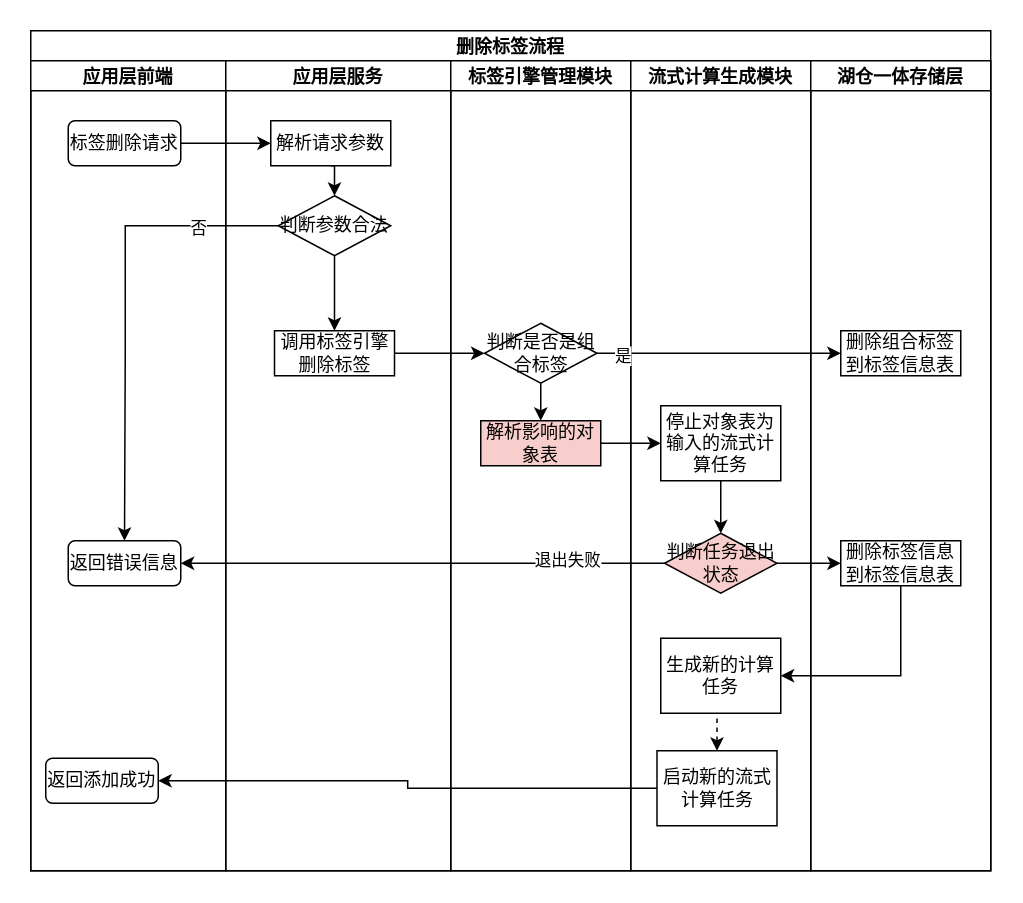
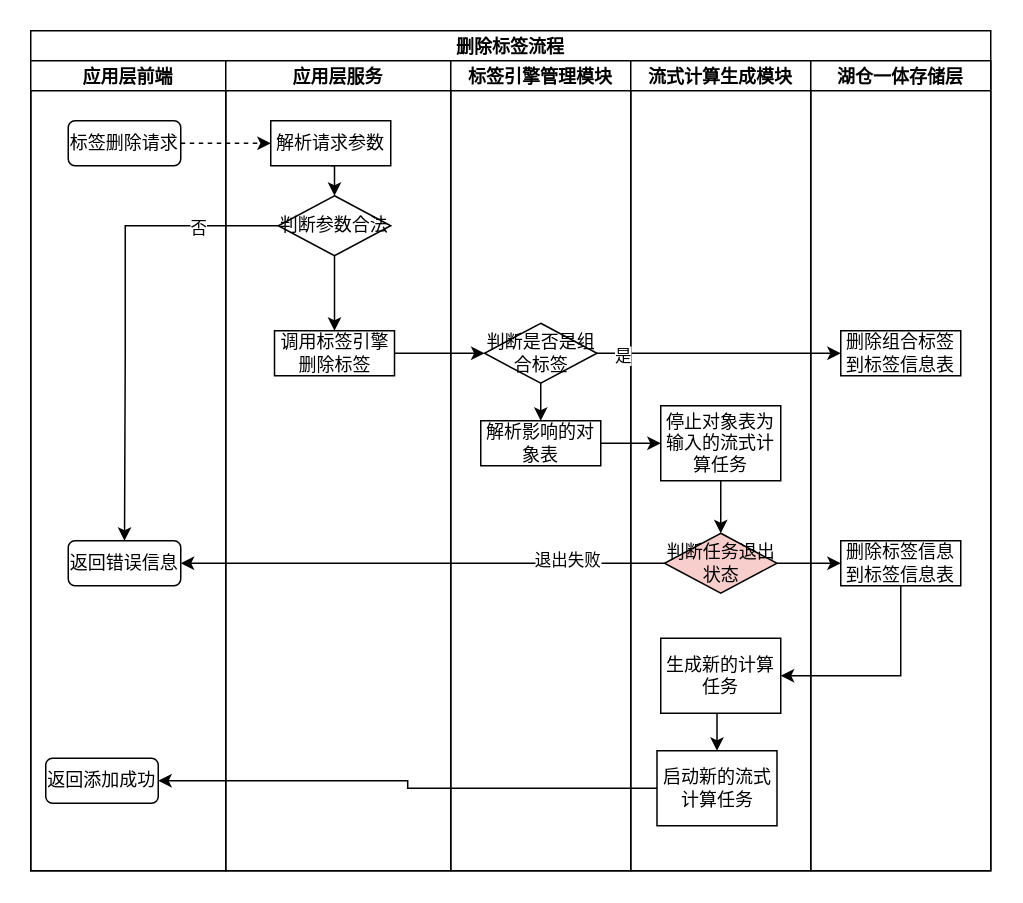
  <mxCell id="0" />
  <mxCell id="1" parent="0" />
  <mxCell id="2" value="删除标签流程" style="swimlane;childLayout=stackLayout;resizeParent=1;resizeParentMax=0;startSize=20;" vertex="1" parent="1"><mxGeometry x="20" y="20" width="640" height="560" as="geometry" /></mxCell>
  <mxCell id="3" value="应用层前端" style="swimlane;startSize=20;" vertex="1" parent="2"><mxGeometry y="20" width="130" height="540" as="geometry" /></mxCell>
  <mxCell id="4" value="标签删除请求" style="rounded=1;whiteSpace=wrap;html=1;" vertex="1" parent="3"><mxGeometry x="25" y="40" width="75" height="30" as="geometry" /></mxCell>
  <mxCell id="5" value="返回错误信息" style="rounded=1;whiteSpace=wrap;html=1;" vertex="1" parent="3"><mxGeometry x="25" y="320" width="75" height="30" as="geometry" /></mxCell>
  <mxCell id="6" value="返回添加成功" style="rounded=1;whiteSpace=wrap;html=1;" vertex="1" parent="3"><mxGeometry x="10" y="465" width="75" height="30" as="geometry" /></mxCell>
  <mxCell id="7" value="应用层服务" style="swimlane;startSize=20;" vertex="1" parent="2"><mxGeometry x="130" y="20" width="150" height="540" as="geometry" /></mxCell>
  <mxCell id="8" style="edgeStyle=orthogonalEdgeStyle;rounded=0;orthogonalLoop=1;jettySize=auto;html=1;exitX=0.5;exitY=1;exitDx=0;exitDy=0;entryX=0.5;entryY=0;entryDx=0;entryDy=0;" edge="1" parent="7" source="9" target="11"><mxGeometry relative="1" as="geometry" /></mxCell>
  <mxCell id="9" value="解析请求参数" style="rounded=0;whiteSpace=wrap;html=1;" vertex="1" parent="7"><mxGeometry x="30" y="40" width="80" height="30" as="geometry" /></mxCell>
  <mxCell id="10" style="edgeStyle=orthogonalEdgeStyle;rounded=0;orthogonalLoop=1;jettySize=auto;html=1;exitX=0.5;exitY=1;exitDx=0;exitDy=0;" edge="1" parent="7" source="11" target="12"><mxGeometry relative="1" as="geometry" /></mxCell>
  <mxCell id="11" value="判断参数合法" style="rhombus;whiteSpace=wrap;html=1;" vertex="1" parent="7"><mxGeometry x="35" y="90" width="75" height="40" as="geometry" /></mxCell>
  <mxCell id="12" value="调用标签引擎删除标签" style="rounded=0;whiteSpace=wrap;html=1;" vertex="1" parent="7"><mxGeometry x="32.5" y="180" width="80" height="30" as="geometry" /></mxCell>
  <mxCell id="13" value="标签引擎管理模块" style="swimlane;startSize=20;" vertex="1" parent="2"><mxGeometry x="280" y="20" width="120" height="540" as="geometry" /></mxCell>
  <mxCell id="14" style="edgeStyle=orthogonalEdgeStyle;rounded=0;orthogonalLoop=1;jettySize=auto;html=1;exitX=0.5;exitY=1;exitDx=0;exitDy=0;entryX=0.5;entryY=0;entryDx=0;entryDy=0;" edge="1" parent="13" source="15" target="16"><mxGeometry relative="1" as="geometry" /></mxCell>
  <mxCell id="15" value="判断是否是组合标签" style="rhombus;whiteSpace=wrap;html=1;" vertex="1" parent="13"><mxGeometry x="22.5" y="175" width="75" height="40" as="geometry" /></mxCell>
- <mxCell id="16" value="解析影响的对象表" style="rounded=0;whiteSpace=wrap;html=1;fillColor=#f8cecc;" vertex="1" parent="13"><mxGeometry x="20" y="240" width="80" height="30" as="geometry" /></mxCell>
+ <mxCell id="16" value="解析影响的对象表" style="rounded=0;whiteSpace=wrap;html=1;" vertex="1" parent="13"><mxGeometry x="20" y="240" width="80" height="30" as="geometry" /></mxCell>
  <mxCell id="17" value="流式计算生成模块" style="swimlane;startSize=20;" vertex="1" parent="2"><mxGeometry x="400" y="20" width="120" height="540" as="geometry" /></mxCell>
  <mxCell id="18" style="edgeStyle=orthogonalEdgeStyle;rounded=0;orthogonalLoop=1;jettySize=auto;html=1;exitX=0.5;exitY=1;exitDx=0;exitDy=0;entryX=0.5;entryY=0;entryDx=0;entryDy=0;" edge="1" parent="17" source="19" target="20"><mxGeometry relative="1" as="geometry" /></mxCell>
  <mxCell id="19" value="停止对象表为输入的流式计算任务" style="rounded=0;whiteSpace=wrap;html=1;" vertex="1" parent="17"><mxGeometry x="20" y="230" width="80" height="50" as="geometry" /></mxCell>
  <mxCell id="20" value="判断任务退出状态" style="rhombus;whiteSpace=wrap;html=1;fillColor=#f8cecc;" vertex="1" parent="17"><mxGeometry x="22.5" y="315" width="75" height="40" as="geometry" /></mxCell>
- <mxCell id="21" style="edgeStyle=orthogonalEdgeStyle;rounded=0;orthogonalLoop=1;jettySize=auto;html=1;exitX=0.5;exitY=1;exitDx=0;exitDy=0;entryX=0.5;entryY=0;entryDx=0;entryDy=0;dashed=1;" edge="1" parent="17" source="22" target="23"><mxGeometry relative="1" as="geometry" /></mxCell>
+ <mxCell id="21" style="edgeStyle=orthogonalEdgeStyle;rounded=0;orthogonalLoop=1;jettySize=auto;html=1;exitX=0.5;exitY=1;exitDx=0;exitDy=0;entryX=0.5;entryY=0;entryDx=0;entryDy=0;" edge="1" parent="17" source="22" target="23"><mxGeometry relative="1" as="geometry" /></mxCell>
  <mxCell id="22" value="生成新的计算任务" style="rounded=0;whiteSpace=wrap;html=1;" vertex="1" parent="17"><mxGeometry x="20" y="385" width="80" height="50" as="geometry" /></mxCell>
  <mxCell id="23" value="启动新的流式计算任务" style="rounded=0;whiteSpace=wrap;html=1;" vertex="1" parent="17"><mxGeometry x="17.5" y="460" width="80" height="50" as="geometry" /></mxCell>
- <mxCell id="24" style="edgeStyle=orthogonalEdgeStyle;rounded=0;orthogonalLoop=1;jettySize=auto;html=1;exitX=1;exitY=0.5;exitDx=0;exitDy=0;" edge="1" parent="2" source="4" target="9"><mxGeometry relative="1" as="geometry" /></mxCell>
+ <mxCell id="24" style="edgeStyle=orthogonalEdgeStyle;rounded=0;orthogonalLoop=1;jettySize=auto;html=1;exitX=1;exitY=0.5;exitDx=0;exitDy=0;dashed=1;" edge="1" parent="2" source="4" target="9"><mxGeometry relative="1" as="geometry" /></mxCell>
  <mxCell id="25" style="edgeStyle=orthogonalEdgeStyle;rounded=0;orthogonalLoop=1;jettySize=auto;html=1;exitX=0;exitY=0.5;exitDx=0;exitDy=0;entryX=0.5;entryY=0;entryDx=0;entryDy=0;" edge="1" parent="2" source="11" target="5"><mxGeometry relative="1" as="geometry"><Array as="points"><mxPoint x="63" y="130" /><mxPoint x="63" y="215" /></Array></mxGeometry></mxCell>
  <mxCell id="26" value="否" style="edgeLabel;html=1;align=center;verticalAlign=middle;resizable=0;points=[];" vertex="1" connectable="0" parent="25"><mxGeometry x="-0.654" y="1" relative="1" as="geometry"><mxPoint as="offset" /></mxGeometry></mxCell>
  <mxCell id="27" style="edgeStyle=orthogonalEdgeStyle;rounded=0;orthogonalLoop=1;jettySize=auto;html=1;exitX=1;exitY=0.5;exitDx=0;exitDy=0;entryX=0;entryY=0.5;entryDx=0;entryDy=0;" edge="1" parent="2" source="12" target="15"><mxGeometry relative="1" as="geometry"><mxPoint x="300" y="215" as="targetPoint" /></mxGeometry></mxCell>
  <mxCell id="28" value="湖仓一体存储层" style="swimlane;startSize=20;" vertex="1" parent="2"><mxGeometry x="520" y="20" width="120" height="540" as="geometry" /></mxCell>
  <mxCell id="29" value="删除组合标签到标签信息表" style="rounded=0;whiteSpace=wrap;html=1;" vertex="1" parent="28"><mxGeometry x="20" y="180" width="80" height="30" as="geometry" /></mxCell>
  <mxCell id="30" value="删除标签信息到标签信息表" style="rounded=0;whiteSpace=wrap;html=1;" vertex="1" parent="28"><mxGeometry x="20" y="320" width="80" height="30" as="geometry" /></mxCell>
  <mxCell id="31" style="edgeStyle=orthogonalEdgeStyle;rounded=0;orthogonalLoop=1;jettySize=auto;html=1;exitX=1;exitY=0.5;exitDx=0;exitDy=0;entryX=0;entryY=0.5;entryDx=0;entryDy=0;" edge="1" parent="2" source="15" target="29"><mxGeometry relative="1" as="geometry" /></mxCell>
  <mxCell id="32" value="是" style="edgeLabel;html=1;align=center;verticalAlign=middle;resizable=0;points=[];" vertex="1" connectable="0" parent="31"><mxGeometry x="-0.785" y="-1" relative="1" as="geometry"><mxPoint as="offset" /></mxGeometry></mxCell>
  <mxCell id="33" style="edgeStyle=orthogonalEdgeStyle;rounded=0;orthogonalLoop=1;jettySize=auto;html=1;exitX=1;exitY=0.5;exitDx=0;exitDy=0;entryX=0;entryY=0.5;entryDx=0;entryDy=0;" edge="1" parent="2" source="16" target="19"><mxGeometry relative="1" as="geometry" /></mxCell>
  <mxCell id="34" style="edgeStyle=orthogonalEdgeStyle;rounded=0;orthogonalLoop=1;jettySize=auto;html=1;exitX=0;exitY=0.5;exitDx=0;exitDy=0;" edge="1" parent="2" source="20" target="5"><mxGeometry relative="1" as="geometry" /></mxCell>
  <mxCell id="35" value="退出失败" style="edgeLabel;html=1;align=center;verticalAlign=middle;resizable=0;points=[];" vertex="1" connectable="0" parent="34"><mxGeometry x="-0.594" y="-3" relative="1" as="geometry"><mxPoint as="offset" /></mxGeometry></mxCell>
  <mxCell id="36" style="edgeStyle=orthogonalEdgeStyle;rounded=0;orthogonalLoop=1;jettySize=auto;html=1;exitX=1;exitY=0.5;exitDx=0;exitDy=0;" edge="1" parent="2" source="20" target="30"><mxGeometry relative="1" as="geometry" /></mxCell>
  <mxCell id="37" style="edgeStyle=orthogonalEdgeStyle;rounded=0;orthogonalLoop=1;jettySize=auto;html=1;exitX=0.5;exitY=1;exitDx=0;exitDy=0;entryX=1;entryY=0.5;entryDx=0;entryDy=0;" edge="1" parent="2" source="30" target="22"><mxGeometry relative="1" as="geometry" /></mxCell>
  <mxCell id="38" style="edgeStyle=orthogonalEdgeStyle;rounded=0;orthogonalLoop=1;jettySize=auto;html=1;exitX=0;exitY=0.5;exitDx=0;exitDy=0;" edge="1" parent="2" source="23" target="6"><mxGeometry relative="1" as="geometry" /></mxCell>
